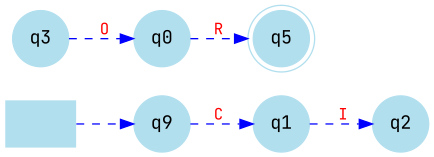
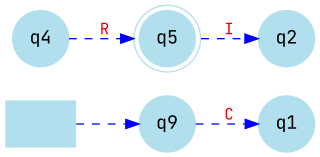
  digraph {
    fontname="JetBrains Mono"
    rankdir=LR
    node [color=lightblue2 fontname="JetBrains Mono" shape=circle style=filled]
    edge [color=blue fontcolor=red fontname="JetBrains Mono" fontsize=12 style=dashed]
    "" [shape=plaintext]
    n2 [label=q9]
    n3 [label=q1]
    n4 [label=q5 shape=doublecircle]
-   n5 [label=q0]
+   n5 [label=q4]
    n6 [label=q2]
-   n7 [label=q3]
    "" -> n2
    n2 -> n3 [label=C]
-   n3 -> n6 [label=I]
+   n4 -> n6 [label=I]
    n5 -> n4 [label=R]
-   n7 -> n5 [label=O]
  }
